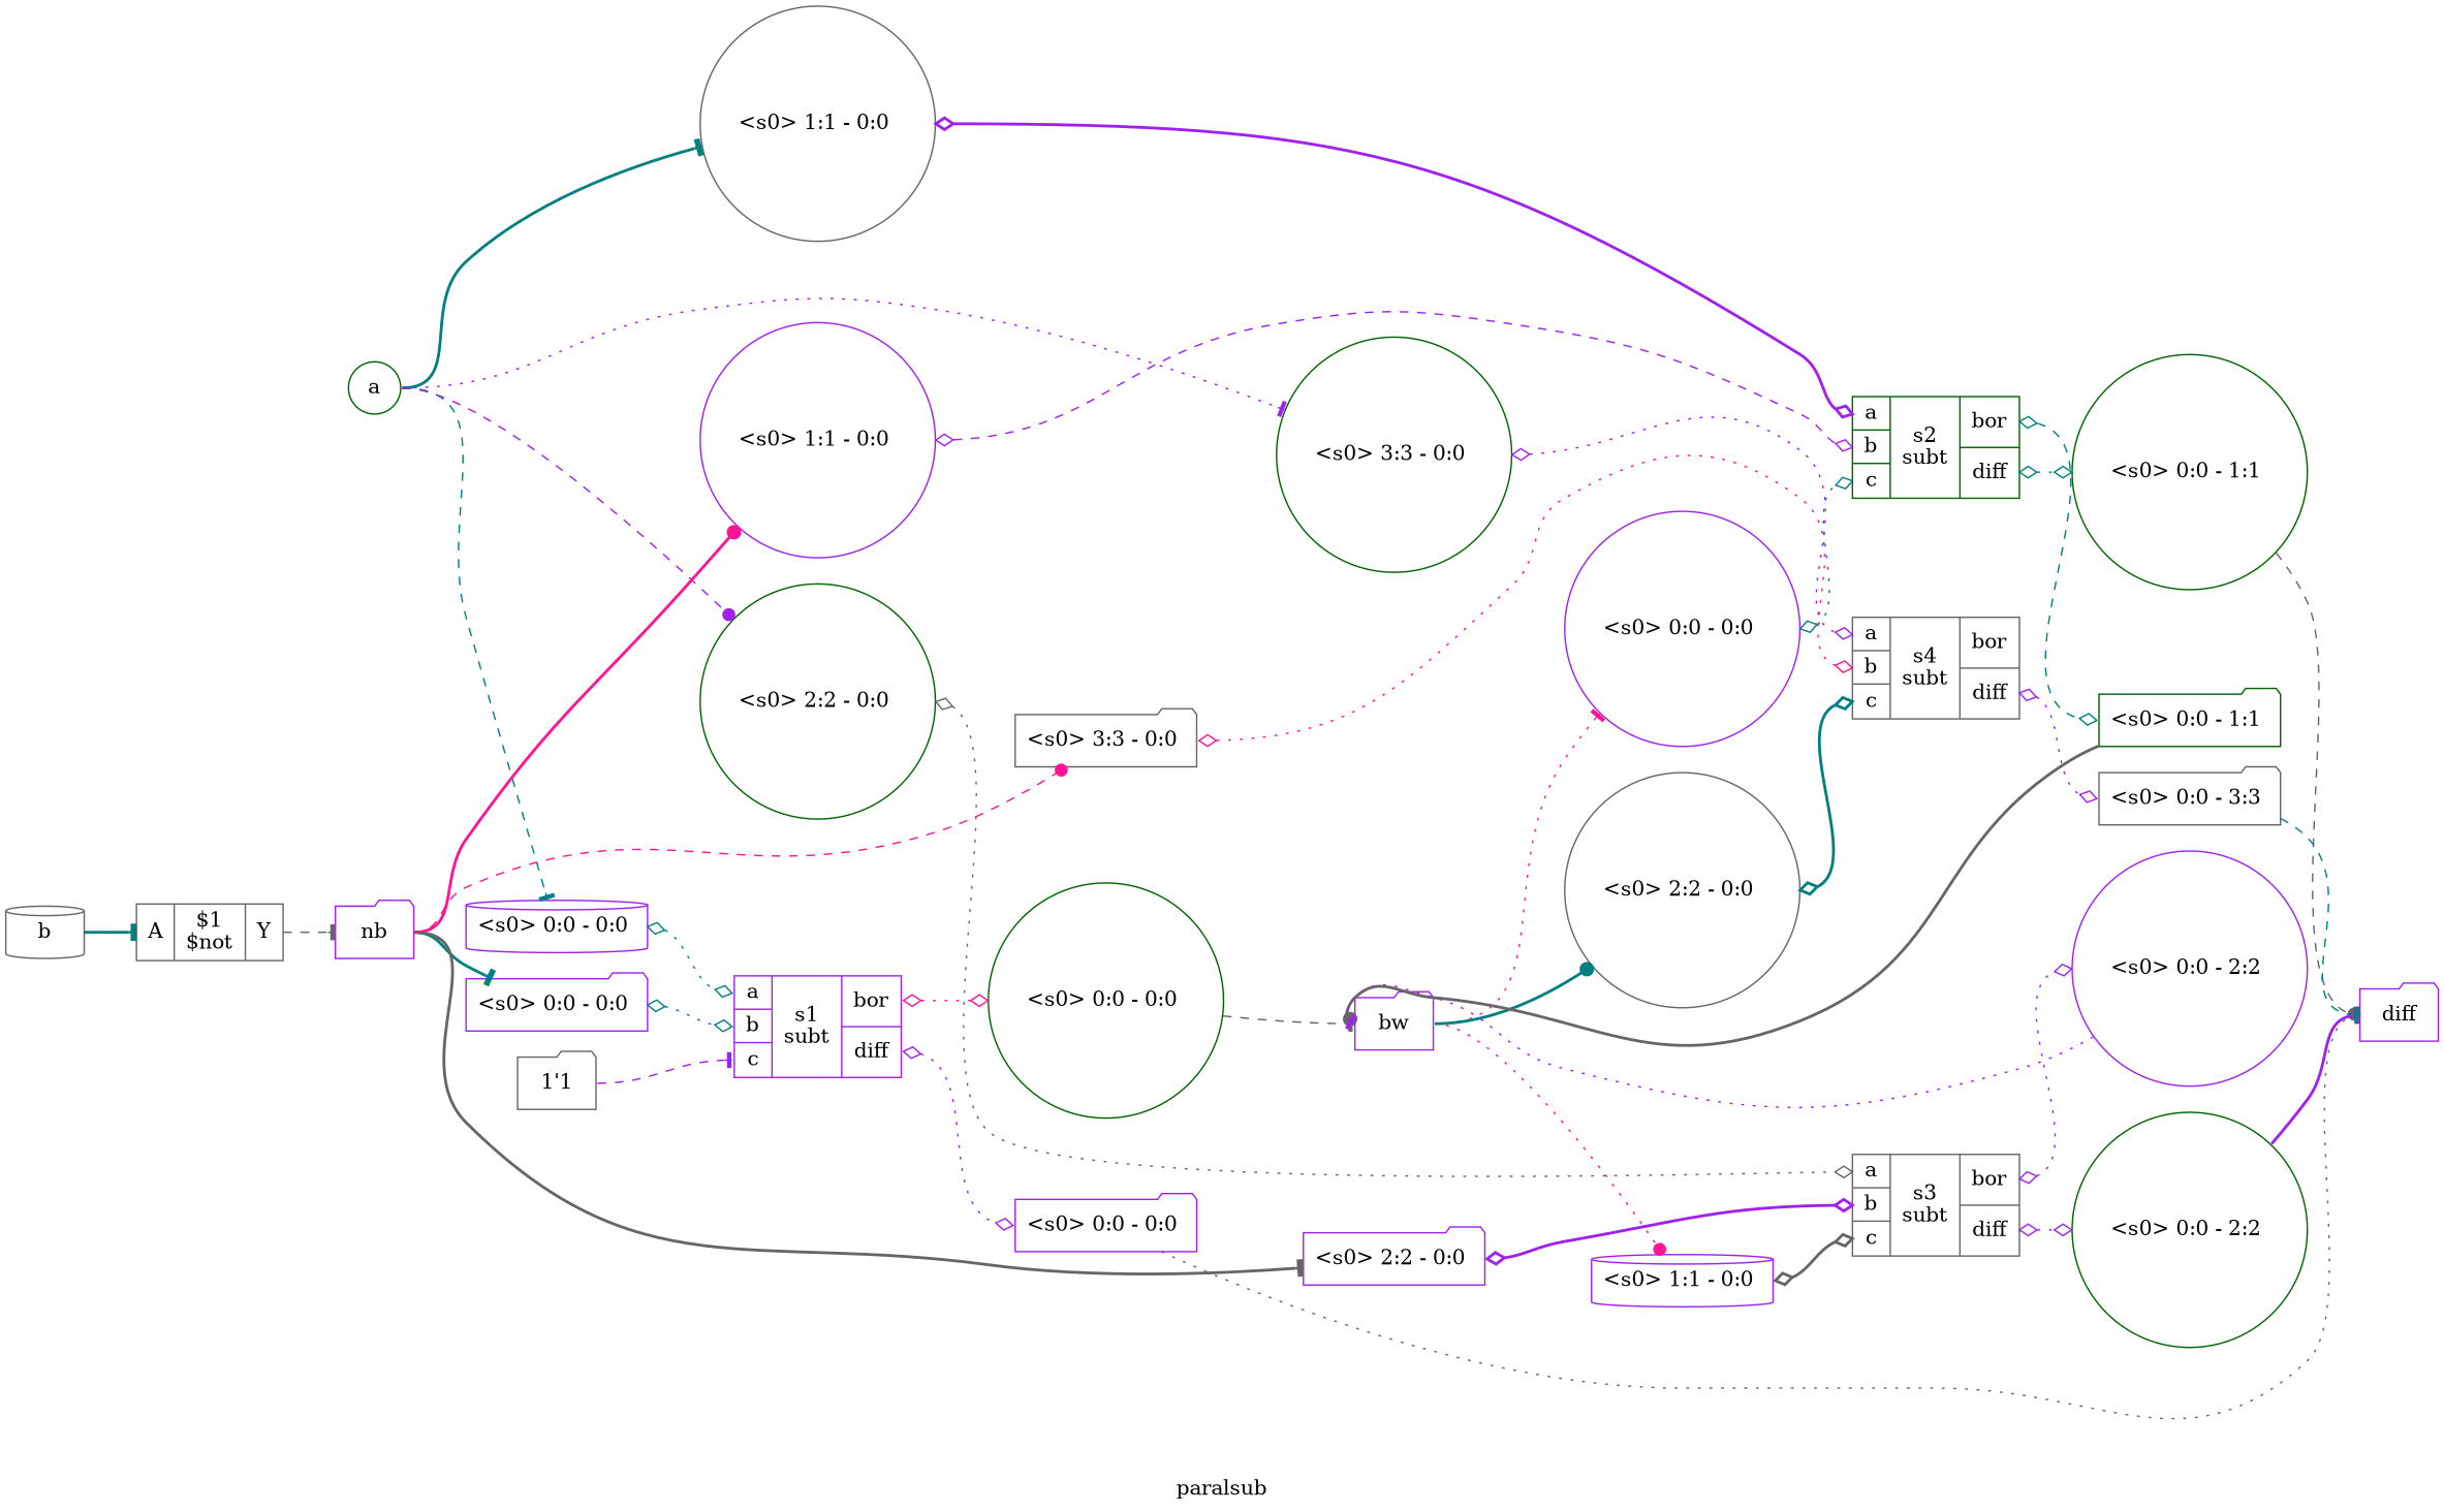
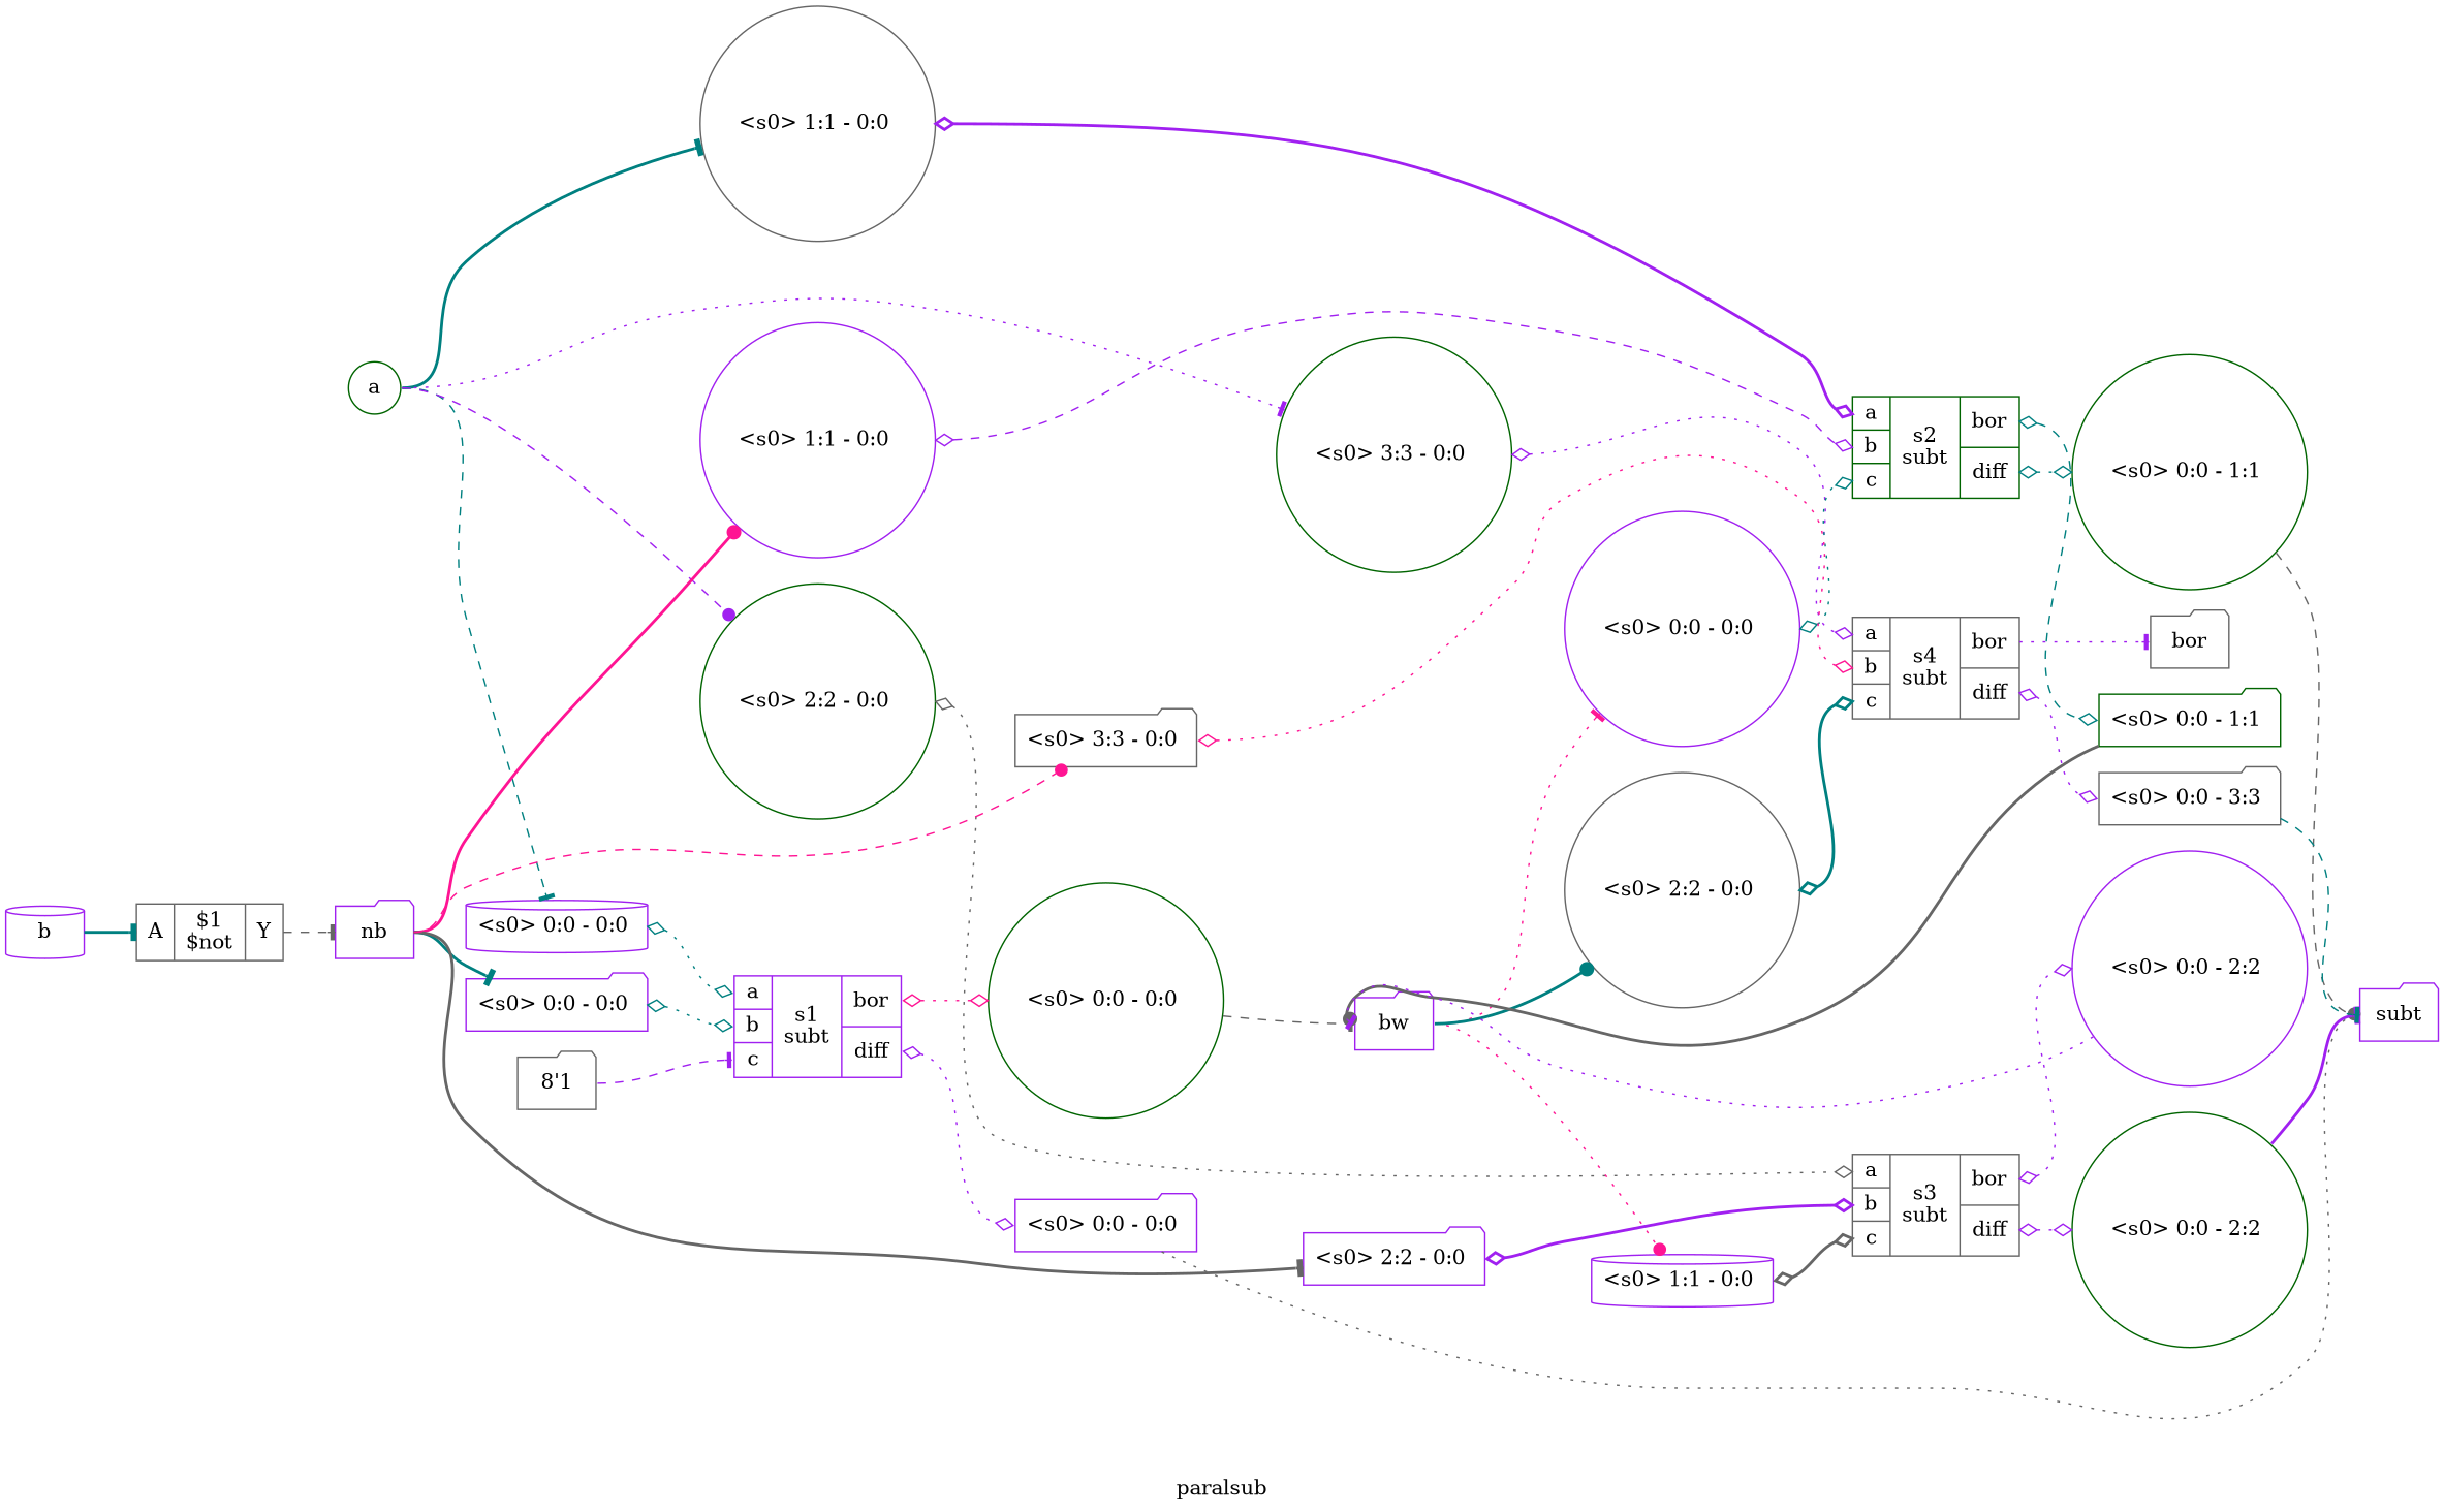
  digraph {
    label=paralsub
    rankdir=LR
    remincross=true
    node [color=purple fontcolor=black shape=circle style=rounded]
    edge [arrowhead=odiamond color=purple fontcolor=black headport=w style=dotted tailport=e]
    n1 [color=darkgreen label=a style=""]
    n2 [label="<s0> 0:0 - 0:0 " shape=cylinder]
    n3 [color=gray40 label="<s0> 1:1 - 0:0 "]
    n4 [color=darkgreen label="<s0> 2:2 - 0:0 "]
    n5 [color=darkgreen label="<s0> 3:3 - 0:0 "]
    n6 [label="{{<p1> a|<p2> b|<p10> c}|s1\nsubt|{<p3> bor|<p5> diff}}" shape=record fontcolor="" style=""]
    n7 [color=darkgreen label="{{<p1> a|<p2> b|<p10> c}|s2\nsubt|{<p3> bor|<p5> diff}}" shape=record fontcolor="" style=""]
    n8 [color=gray40 label="{{<p1> a|<p2> b|<p10> c}|s3\nsubt|{<p3> bor|<p5> diff}}" shape=record fontcolor="" style=""]
    n9 [color=gray40 label="{{<p1> a|<p2> b|<p10> c}|s4\nsubt|{<p3> bor|<p5> diff}}" shape=record fontcolor="" style=""]
-   n10 [color=gray40 label=b shape=cylinder style=""]
+   n10 [label=b shape=cylinder style=""]
    n11 [color=gray40 label="{{<p7> A}|$1\n$not|{<p8> Y}}" shape=record fontcolor="" style=""]
    n12 [label=nb shape=folder style=""]
+   n13 [color=gray40 label=bor shape=folder style=""]
    n14 [label=bw shape=folder style=""]
    n15 [label="<s0> 0:0 - 0:0 "]
    n16 [label="<s0> 1:1 - 0:0 " shape=cylinder]
    n17 [color=gray40 label="<s0> 2:2 - 0:0 "]
-   n18 [label=diff shape=folder style=""]
+   n18 [label=subt shape=folder style=""]
    n19 [label="<s0> 0:0 - 0:0 " shape=folder]
    n20 [label="<s0> 1:1 - 0:0 "]
    n21 [label="<s0> 2:2 - 0:0 " shape=folder]
    n22 [color=gray40 label="<s0> 3:3 - 0:0 " shape=folder]
-   n23 [color=gray40 label="1'1" shape=folder fontcolor="" style=""]
+   n23 [color=gray40 label="8'1" shape=folder fontcolor="" style=""]
    n24 [color=darkgreen label="<s0> 0:0 - 0:0 "]
    n25 [label="<s0> 0:0 - 0:0 " shape=folder]
    n26 [color=darkgreen label="<s0> 0:0 - 1:1 " shape=folder]
    n27 [color=darkgreen label="<s0> 0:0 - 1:1 "]
    n28 [label="<s0> 0:0 - 2:2 "]
    n29 [color=darkgreen label="<s0> 0:0 - 2:2 "]
    n30 [color=gray40 label="<s0> 0:0 - 3:3 " shape=folder]
    n1 -> n2 [arrowhead=tee color=teal headport="s0:w" style=dashed]
    n1 -> n3 [arrowhead=tee color=teal headport="s0:w" style=bold]
    n1 -> n4 [arrowhead=dot headport="s0:w" style=dashed]
    n1 -> n5 [arrowhead=tee headport="s0:w"]
    n2 -> n6 [arrowtail=odiamond color=teal dir=both headport="p1:w"]
    n3 -> n7 [arrowtail=odiamond dir=both headport="p1:w" style=bold]
    n4 -> n8 [arrowtail=odiamond color=gray40 dir=both headport="p1:w"]
    n5 -> n9 [arrowtail=odiamond dir=both headport="p1:w"]
    n6 -> n24 [arrowtail=odiamond color=deeppink dir=both tailport="p3:e"]
    n6 -> n25 [arrowtail=odiamond dir=both tailport="p5:e"]
    n7 -> n26 [arrowtail=odiamond color=teal dir=both style=dashed tailport="p3:e"]
    n7 -> n27 [arrowtail=odiamond color=teal dir=both tailport="p5:e"]
    n8 -> n28 [arrowtail=odiamond dir=both tailport="p3:e"]
    n8 -> n29 [arrowtail=odiamond dir=both tailport="p5:e"]
+   n9 -> n13 [arrowhead=tee tailport="p3:e"]
    n9 -> n30 [arrowtail=odiamond dir=both tailport="p5:e"]
    n10 -> n11 [arrowhead=tee color=teal headport="p7:w" style=bold]
    n11 -> n12 [arrowhead=tee color=gray40 style=dashed tailport="p8:e"]
    n12 -> n19 [arrowhead=tee color=teal headport="s0:w" style=bold]
    n12 -> n20 [arrowhead=dot color=deeppink headport="s0:w" style=bold]
    n12 -> n21 [arrowhead=tee color=gray40 headport="s0:w" style=bold]
    n12 -> n22 [arrowhead=dot color=deeppink headport="s0:w" style=dashed]
    n14 -> n15 [arrowhead=tee color=deeppink headport="s0:w"]
    n14 -> n16 [arrowhead=dot color=deeppink headport="s0:w"]
    n14 -> n17 [arrowhead=dot color=teal headport="s0:w" style=bold]
    n15 -> n7 [arrowtail=odiamond color=teal dir=both headport="p10:w"]
    n16 -> n8 [arrowtail=odiamond color=gray40 dir=both headport="p10:w" style=bold]
    n17 -> n9 [arrowtail=odiamond color=teal dir=both headport="p10:w" style=bold]
    n19 -> n6 [arrowtail=odiamond color=teal dir=both headport="p2:w"]
    n20 -> n7 [arrowtail=odiamond dir=both headport="p2:w" style=dashed]
    n21 -> n8 [arrowtail=odiamond dir=both headport="p2:w" style=bold]
    n22 -> n9 [arrowtail=odiamond color=deeppink dir=both headport="p2:w"]
    n23 -> n6 [arrowhead=tee headport="p10:w" style=dashed]
    n24 -> n14 [arrowhead=tee color=gray40 style=dashed tailport="s0:e"]
    n25 -> n18 [arrowhead=tee color=gray40 tailport="s0:e"]
    n26 -> n14 [arrowhead=dot color=gray40 style=bold tailport="s0:e"]
    n27 -> n18 [arrowhead=dot color=gray40 style=dashed tailport="s0:e"]
    n28 -> n14 [arrowhead=tee tailport="s0:e"]
    n29 -> n18 [arrowhead=tee style=bold tailport="s0:e"]
    n30 -> n18 [arrowhead=tee color=teal style=dashed tailport="s0:e"]
  }
